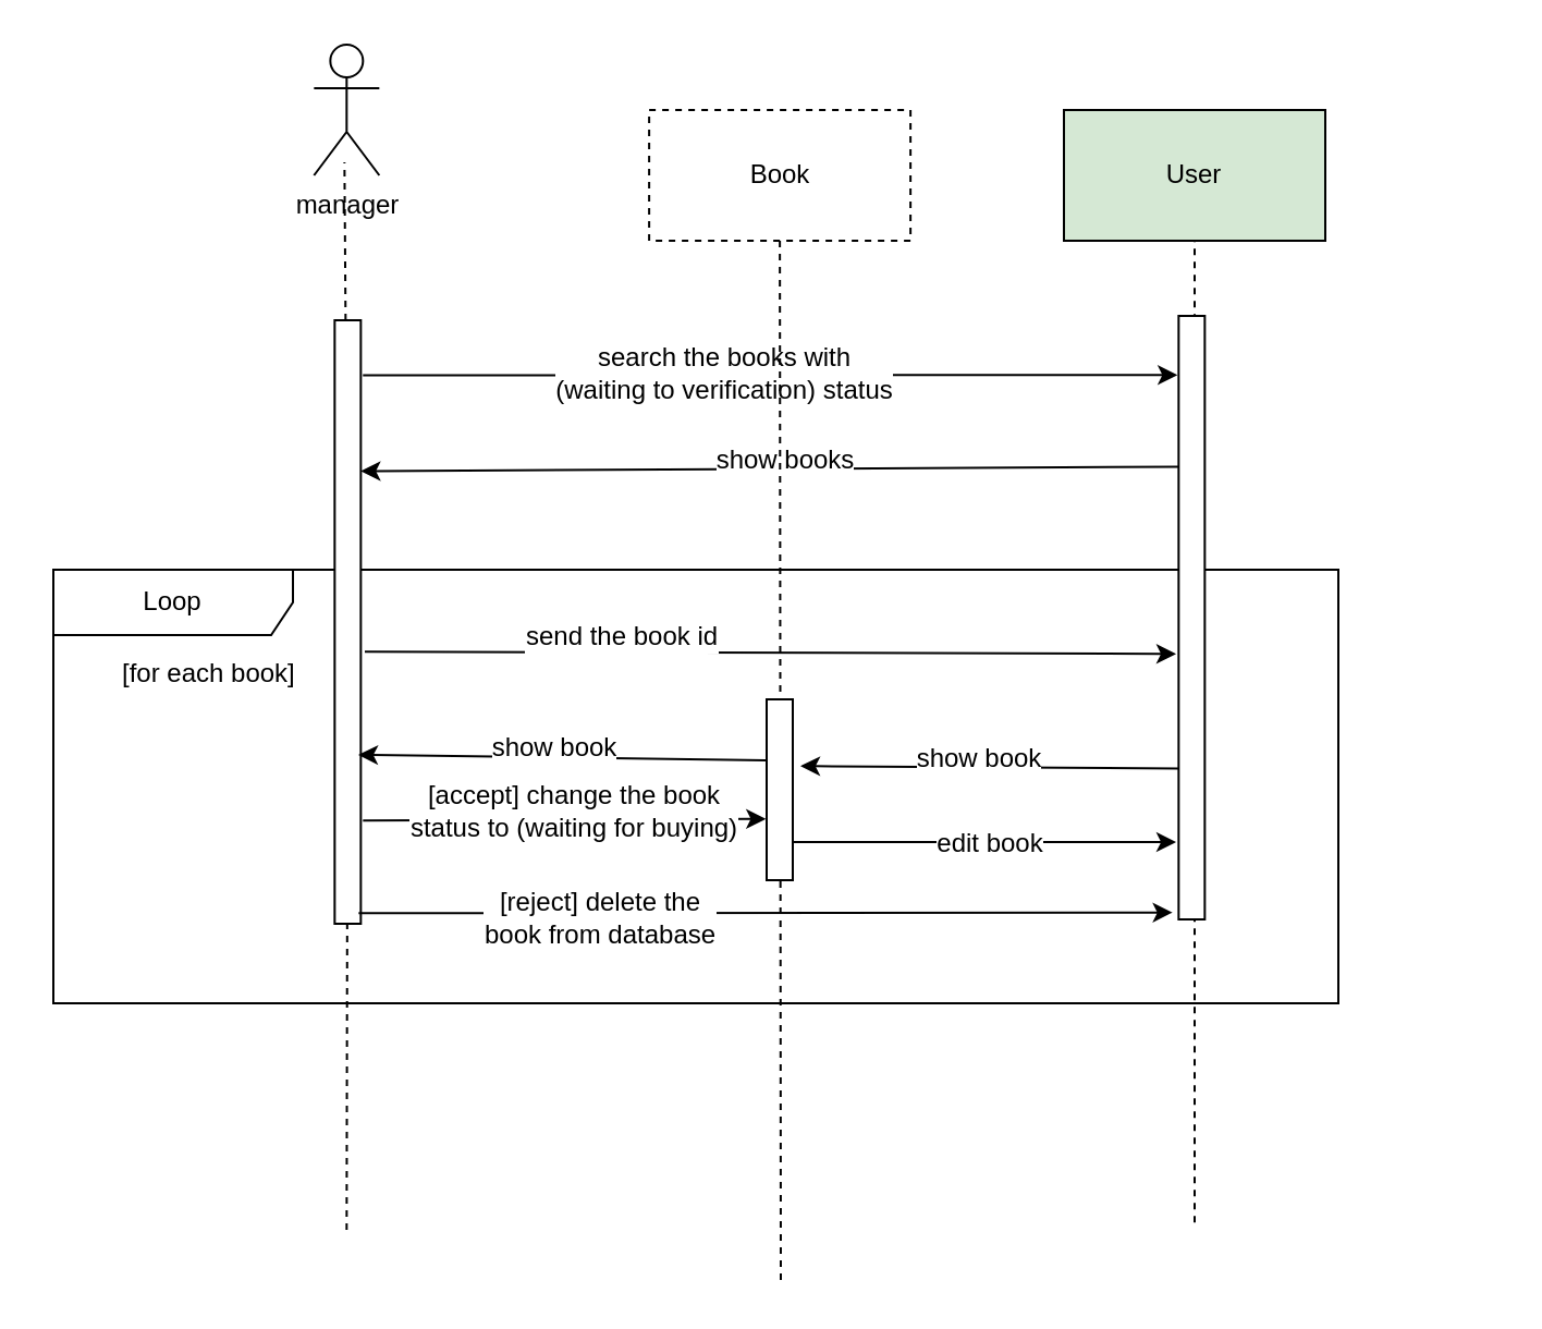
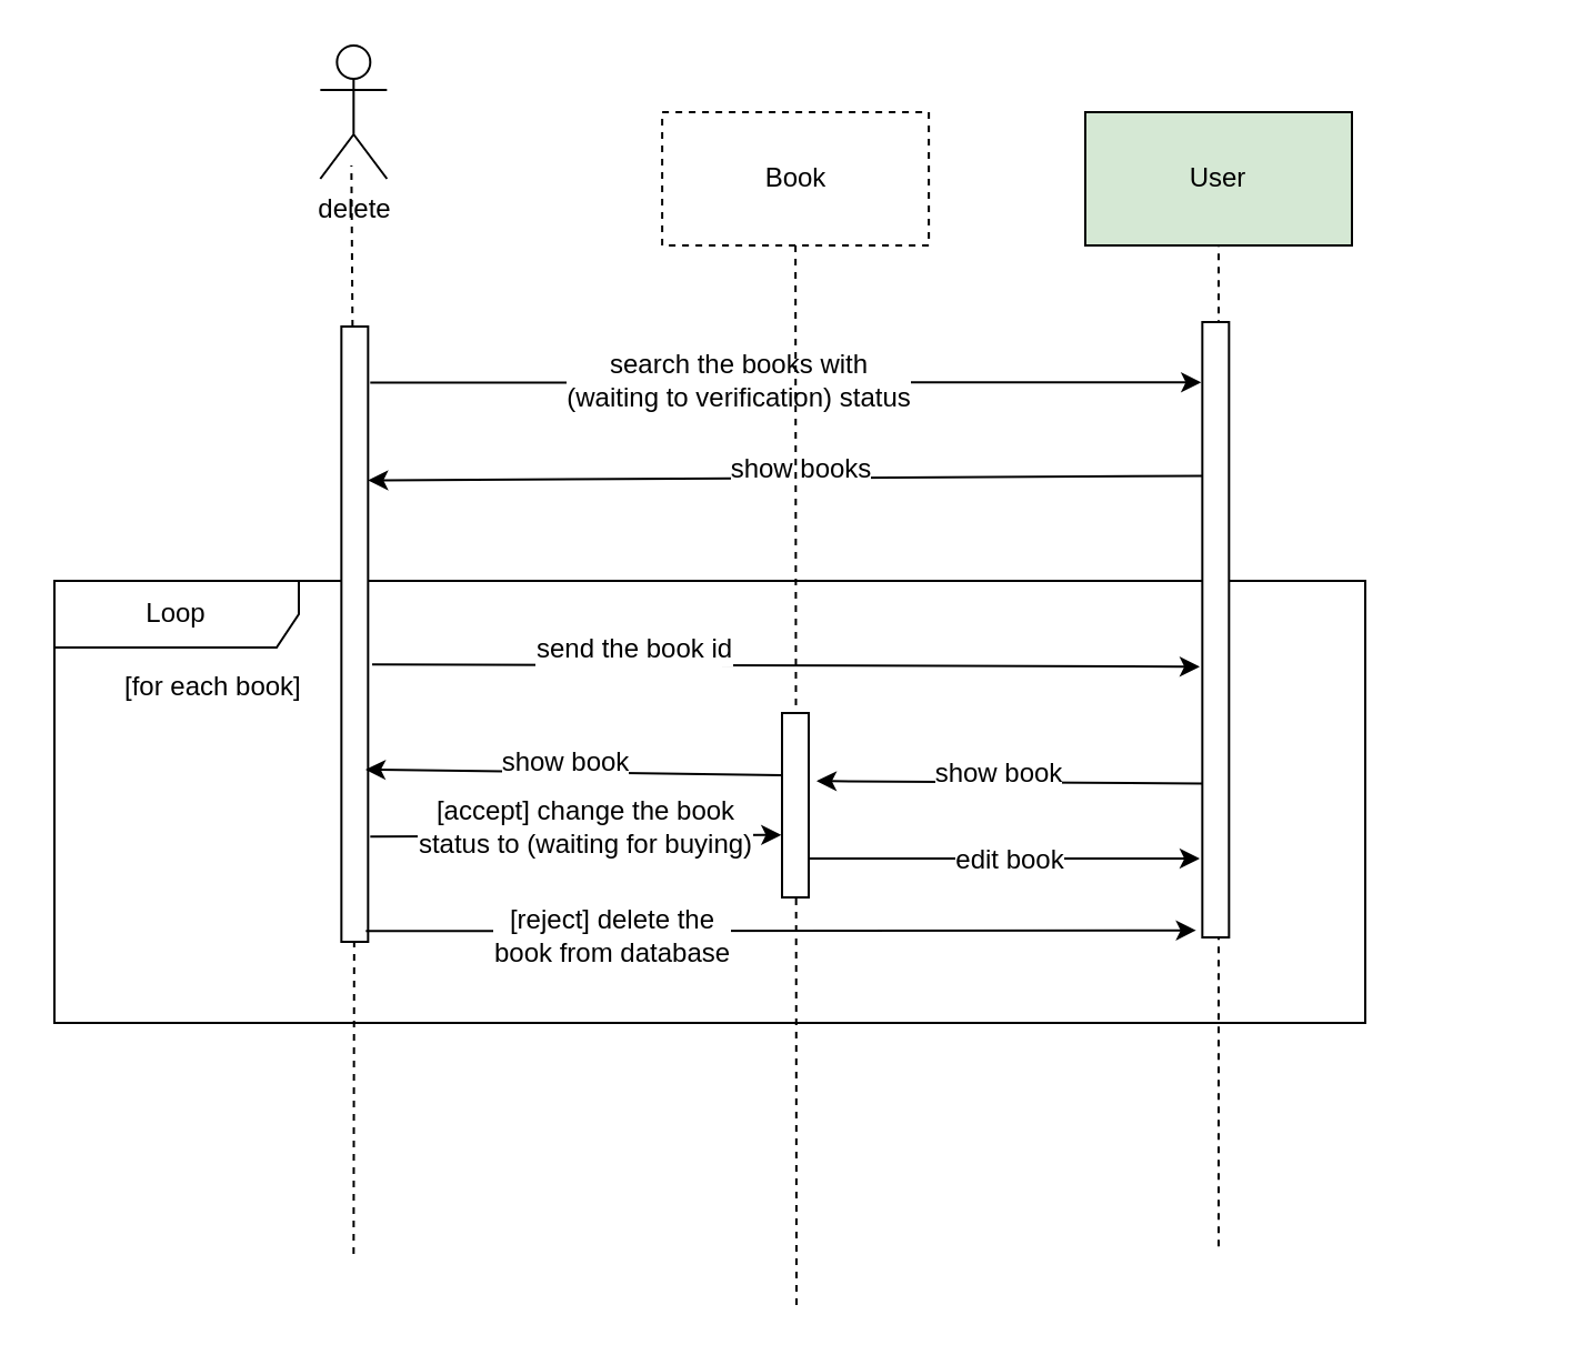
  <mxCell id="0" />
  <mxCell id="1" parent="0" />
  <mxCell id="2" value="Loop" style="shape=umlFrame;whiteSpace=wrap;html=1;width=110;height=30;" vertex="1" parent="1"><mxGeometry x="24" y="261" width="590" height="199" as="geometry" /></mxCell>
- <mxCell id="3" value="manager" style="shape=umlActor;verticalLabelPosition=bottom;labelBackgroundColor=#ffffff;verticalAlign=top;html=1;outlineConnect=0;" vertex="1" parent="1"><mxGeometry x="143.667" y="20" width="30" height="60" as="geometry" /></mxCell>
+ <mxCell id="3" value="delete" style="shape=umlActor;verticalLabelPosition=bottom;labelBackgroundColor=#ffffff;verticalAlign=top;html=1;outlineConnect=0;" vertex="1" parent="1"><mxGeometry x="143.667" y="20" width="30" height="60" as="geometry" /></mxCell>
  <mxCell id="4" value="" style="endArrow=none;dashed=1;html=1;" edge="1" parent="1" source="5"><mxGeometry width="50" height="50" relative="1" as="geometry"><mxPoint x="157.667" y="550" as="sourcePoint" /><mxPoint x="157.667" y="74" as="targetPoint" /></mxGeometry></mxCell>
  <mxCell id="5" value="" style="rounded=0;whiteSpace=wrap;html=1;rotation=-90;" vertex="1" parent="1"><mxGeometry x="20.667" y="279" width="277" height="12" as="geometry" /></mxCell>
  <mxCell id="6" value="" style="endArrow=none;dashed=1;html=1;" edge="1" parent="1" target="5"><mxGeometry width="50" height="50" relative="1" as="geometry"><mxPoint x="158.667" y="564" as="sourcePoint" /><mxPoint x="157.667" y="74" as="targetPoint" /></mxGeometry></mxCell>
  <mxCell id="7" value="User" style="rounded=0;whiteSpace=wrap;html=1;fillColor=#d5e8d4;" vertex="1" parent="1"><mxGeometry x="488" y="50" width="120" height="60" as="geometry" /></mxCell>
  <mxCell id="8" value="" style="endArrow=none;dashed=1;html=1;entryX=0.5;entryY=1;entryDx=0;entryDy=0;" edge="1" parent="1" target="7"><mxGeometry width="50" height="50" relative="1" as="geometry"><mxPoint x="548" y="560.571" as="sourcePoint" /><mxPoint x="558" y="160" as="targetPoint" /></mxGeometry></mxCell>
  <mxCell id="9" value="" style="rounded=0;whiteSpace=wrap;html=1;rotation=-90;" vertex="1" parent="1"><mxGeometry x="408.167" y="277" width="277" height="12" as="geometry" /></mxCell>
  <mxCell id="10" value="" style="endArrow=classic;html=1;exitX=0.909;exitY=1.081;exitDx=0;exitDy=0;exitPerimeter=0;entryX=0.902;entryY=-0.044;entryDx=0;entryDy=0;entryPerimeter=0;" edge="1" parent="1" source="5" target="9"><mxGeometry width="50" height="50" relative="1" as="geometry"><mxPoint x="350" y="168.286" as="sourcePoint" /><mxPoint x="304" y="220" as="targetPoint" /></mxGeometry></mxCell>
  <mxCell id="11" value="search the books with &lt;br&gt;(waiting to verification)&amp;nbsp;status" style="text;html=1;resizable=0;points=[];align=center;verticalAlign=middle;labelBackgroundColor=#ffffff;" vertex="1" connectable="0" parent="10"><mxGeometry x="-0.118" y="5" relative="1" as="geometry"><mxPoint x="0.5" y="3.5" as="offset" /></mxGeometry></mxCell>
  <mxCell id="12" value="" style="endArrow=classic;html=1;exitX=0.75;exitY=0;exitDx=0;exitDy=0;entryX=0.75;entryY=1;entryDx=0;entryDy=0;" edge="1" parent="1" source="9" target="5"><mxGeometry width="50" height="50" relative="1" as="geometry"><mxPoint x="164.143" y="210.071" as="sourcePoint" /><mxPoint x="204" y="230" as="targetPoint" /></mxGeometry></mxCell>
  <mxCell id="13" value="show books" style="text;html=1;resizable=0;points=[];align=center;verticalAlign=middle;labelBackgroundColor=#ffffff;" vertex="1" connectable="0" parent="12"><mxGeometry x="-0.118" y="5" relative="1" as="geometry"><mxPoint x="-15" y="-9.5" as="offset" /></mxGeometry></mxCell>
  <mxCell id="14" value="Book" style="rounded=0;whiteSpace=wrap;html=1;dashed=1;" vertex="1" parent="1"><mxGeometry x="297.559" y="50" width="120" height="60" as="geometry" /></mxCell>
  <mxCell id="15" value="" style="endArrow=none;dashed=1;html=1;entryX=0.5;entryY=1;entryDx=0;entryDy=0;" edge="1" parent="1" target="14"><mxGeometry width="50" height="50" relative="1" as="geometry"><mxPoint x="358" y="587.059" as="sourcePoint" /><mxPoint x="357" y="140" as="targetPoint" /></mxGeometry></mxCell>
  <mxCell id="16" value="[for each book]" style="text;html=1;resizable=0;points=[];autosize=1;align=left;verticalAlign=top;spacingTop=-4;" vertex="1" parent="1"><mxGeometry x="53.5" y="299" width="90" height="20" as="geometry" /></mxCell>
  <mxCell id="17" value="" style="endArrow=classic;html=1;exitX=0.451;exitY=1.153;exitDx=0;exitDy=0;entryX=0.44;entryY=-0.097;entryDx=0;entryDy=0;entryPerimeter=0;exitPerimeter=0;" edge="1" parent="1" source="5" target="9"><mxGeometry width="50" height="50" relative="1" as="geometry"><mxPoint x="546.833" y="330.167" as="sourcePoint" /><mxPoint x="171.833" y="331.833" as="targetPoint" /></mxGeometry></mxCell>
  <mxCell id="18" value="send the book id" style="text;html=1;resizable=0;points=[];align=center;verticalAlign=middle;labelBackgroundColor=#ffffff;" vertex="1" connectable="0" parent="17"><mxGeometry x="-0.118" y="5" relative="1" as="geometry"><mxPoint x="-47" y="-3" as="offset" /></mxGeometry></mxCell>
  <mxCell id="19" value="" style="rounded=0;whiteSpace=wrap;html=1;rotation=-90;" vertex="1" parent="1"><mxGeometry x="316" y="356" width="83" height="12" as="geometry" /></mxCell>
  <mxCell id="20" value="" style="endArrow=classic;html=1;exitX=0.25;exitY=0;exitDx=0;exitDy=0;entryX=0.631;entryY=1.292;entryDx=0;entryDy=0;entryPerimeter=0;" edge="1" parent="1" source="9" target="19"><mxGeometry width="50" height="50" relative="1" as="geometry"><mxPoint x="546.333" y="345.167" as="sourcePoint" /><mxPoint x="394" y="347" as="targetPoint" /></mxGeometry></mxCell>
  <mxCell id="21" value="show book&lt;br&gt;" style="text;html=1;resizable=0;points=[];align=center;verticalAlign=middle;labelBackgroundColor=#ffffff;" vertex="1" connectable="0" parent="20"><mxGeometry x="-0.118" y="5" relative="1" as="geometry"><mxPoint x="-15" y="-9.5" as="offset" /></mxGeometry></mxCell>
  <mxCell id="22" value="" style="endArrow=classic;html=1;exitX=0.25;exitY=0;exitDx=0;exitDy=0;entryX=0.28;entryY=0.903;entryDx=0;entryDy=0;entryPerimeter=0;" edge="1" parent="1" target="5"><mxGeometry width="50" height="50" relative="1" as="geometry"><mxPoint x="351.333" y="348.5" as="sourcePoint" /><mxPoint x="173.833" y="346" as="targetPoint" /></mxGeometry></mxCell>
  <mxCell id="23" value="show book&lt;br&gt;" style="text;html=1;resizable=0;points=[];align=center;verticalAlign=middle;labelBackgroundColor=#ffffff;" vertex="1" connectable="0" parent="22"><mxGeometry x="-0.118" y="5" relative="1" as="geometry"><mxPoint x="-15" y="-9.5" as="offset" /></mxGeometry></mxCell>
  <mxCell id="24" value="" style="endArrow=classic;html=1;exitX=0.171;exitY=1.083;exitDx=0;exitDy=0;entryX=0.339;entryY=-0.028;entryDx=0;entryDy=0;entryPerimeter=0;exitPerimeter=0;" edge="1" parent="1" source="5" target="19"><mxGeometry width="50" height="50" relative="1" as="geometry"><mxPoint x="361.333" y="358.5" as="sourcePoint" /><mxPoint x="173.667" y="356.167" as="targetPoint" /></mxGeometry></mxCell>
  <mxCell id="25" value="[accept] change the book&lt;br&gt;status to (waiting for buying)&lt;br&gt;" style="text;html=1;resizable=0;points=[];align=center;verticalAlign=middle;labelBackgroundColor=#ffffff;" vertex="1" connectable="0" parent="24"><mxGeometry x="-0.118" y="5" relative="1" as="geometry"><mxPoint x="14" y="0.5" as="offset" /></mxGeometry></mxCell>
  <mxCell id="26" value="" style="endArrow=classic;html=1;entryX=0.128;entryY=-0.097;entryDx=0;entryDy=0;entryPerimeter=0;" edge="1" parent="1" target="9"><mxGeometry width="50" height="50" relative="1" as="geometry"><mxPoint x="364" y="386" as="sourcePoint" /><mxPoint x="361.167" y="387" as="targetPoint" /></mxGeometry></mxCell>
  <mxCell id="27" value="edit book&lt;br&gt;" style="text;html=1;resizable=0;points=[];align=center;verticalAlign=middle;labelBackgroundColor=#ffffff;" vertex="1" connectable="0" parent="26"><mxGeometry x="-0.118" y="5" relative="1" as="geometry"><mxPoint x="12.5" y="5" as="offset" /></mxGeometry></mxCell>
  <mxCell id="28" value="" style="endArrow=classic;html=1;exitX=0.171;exitY=1.083;exitDx=0;exitDy=0;entryX=0.04;entryY=-0.236;entryDx=0;entryDy=0;entryPerimeter=0;exitPerimeter=0;" edge="1" parent="1"><mxGeometry width="50" height="50" relative="1" as="geometry"><mxPoint x="164.167" y="418.667" as="sourcePoint" /><mxPoint x="537.833" y="418.333" as="targetPoint" /></mxGeometry></mxCell>
  <mxCell id="29" value="[reject] delete the &lt;br&gt;book from database&lt;br&gt;" style="text;html=1;resizable=0;points=[];align=center;verticalAlign=middle;labelBackgroundColor=#ffffff;" vertex="1" connectable="0" parent="28"><mxGeometry x="-0.118" y="5" relative="1" as="geometry"><mxPoint x="-55" y="6.5" as="offset" /></mxGeometry></mxCell>
